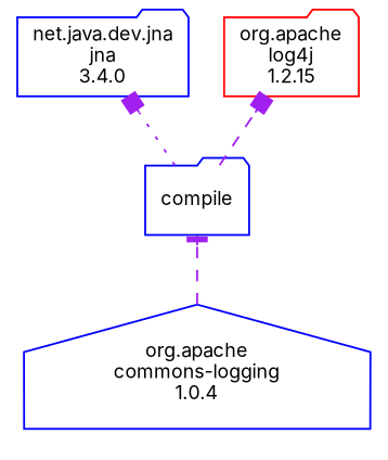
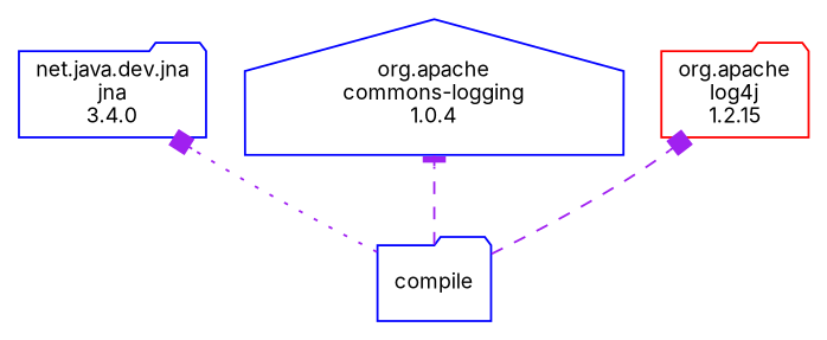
  digraph {
    concentrate=false
    fontname=Inter
    rankdir=BT
    node [color=blue fontname=Inter fontsize=10 shape=folder]
    edge [arrowhead=box color=purple fontname=Inter fontsize=8 style=dashed]
    n1 [label="net.java.dev.jna\njna\n3.4.0"]
    n2 [label="org.apache\ncommons-logging\n1.0.4" shape=house]
    n3 [color=red label="org.apache\nlog4j\n1.2.15"]
    compile
    compile -> n1 [style=dotted]
-   n2 -> compile [arrowhead=tee]
+   compile -> n2 [arrowhead=tee]
    compile -> n3
  }
